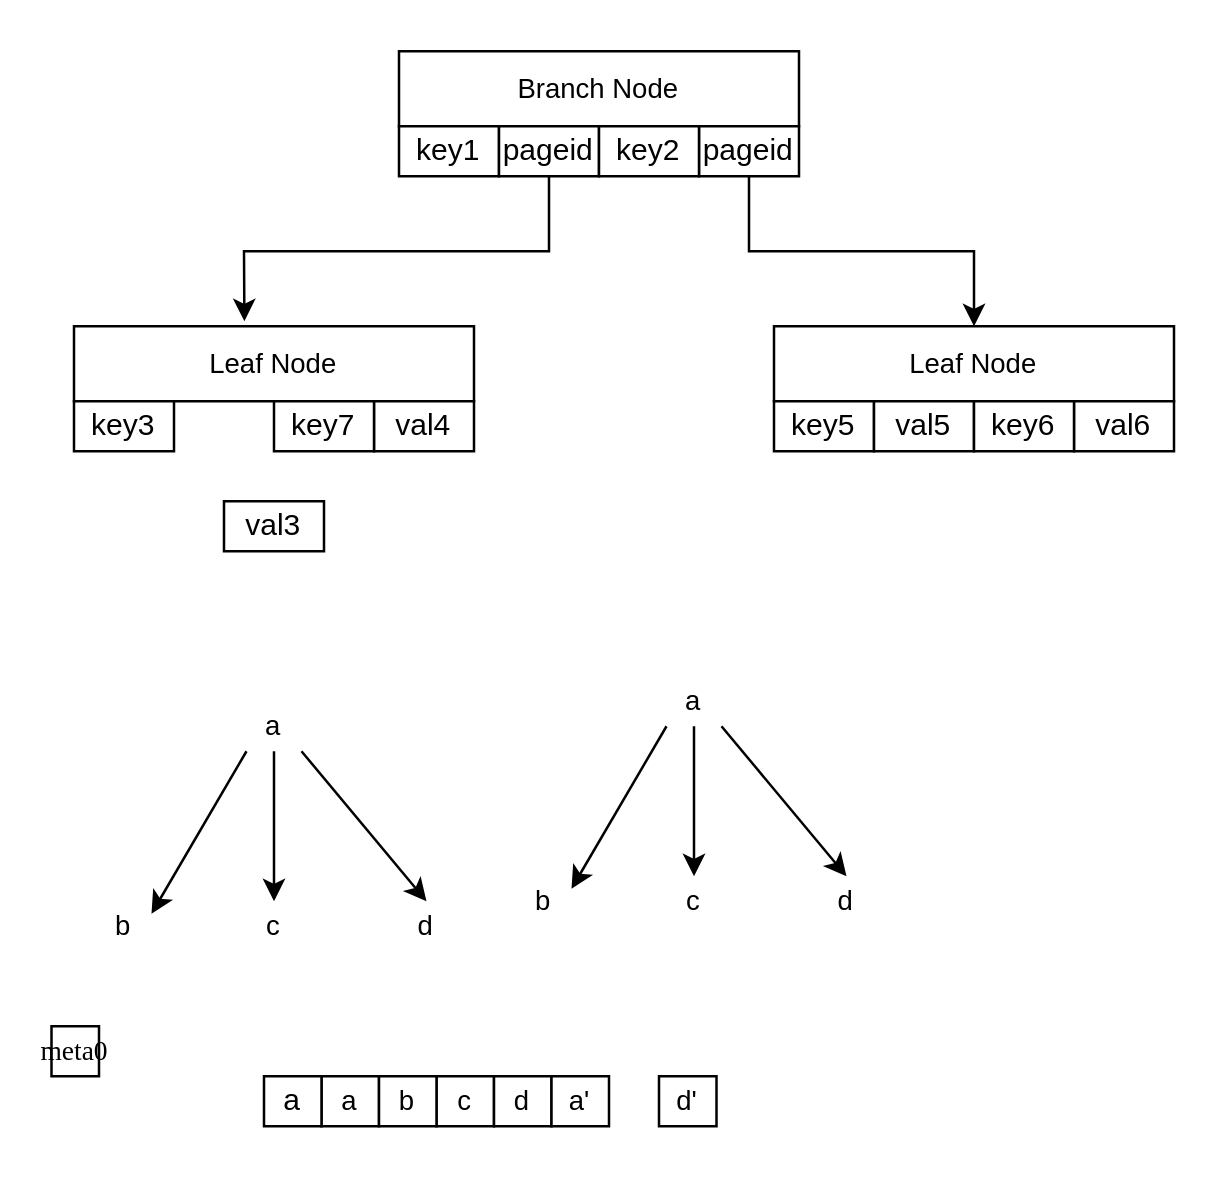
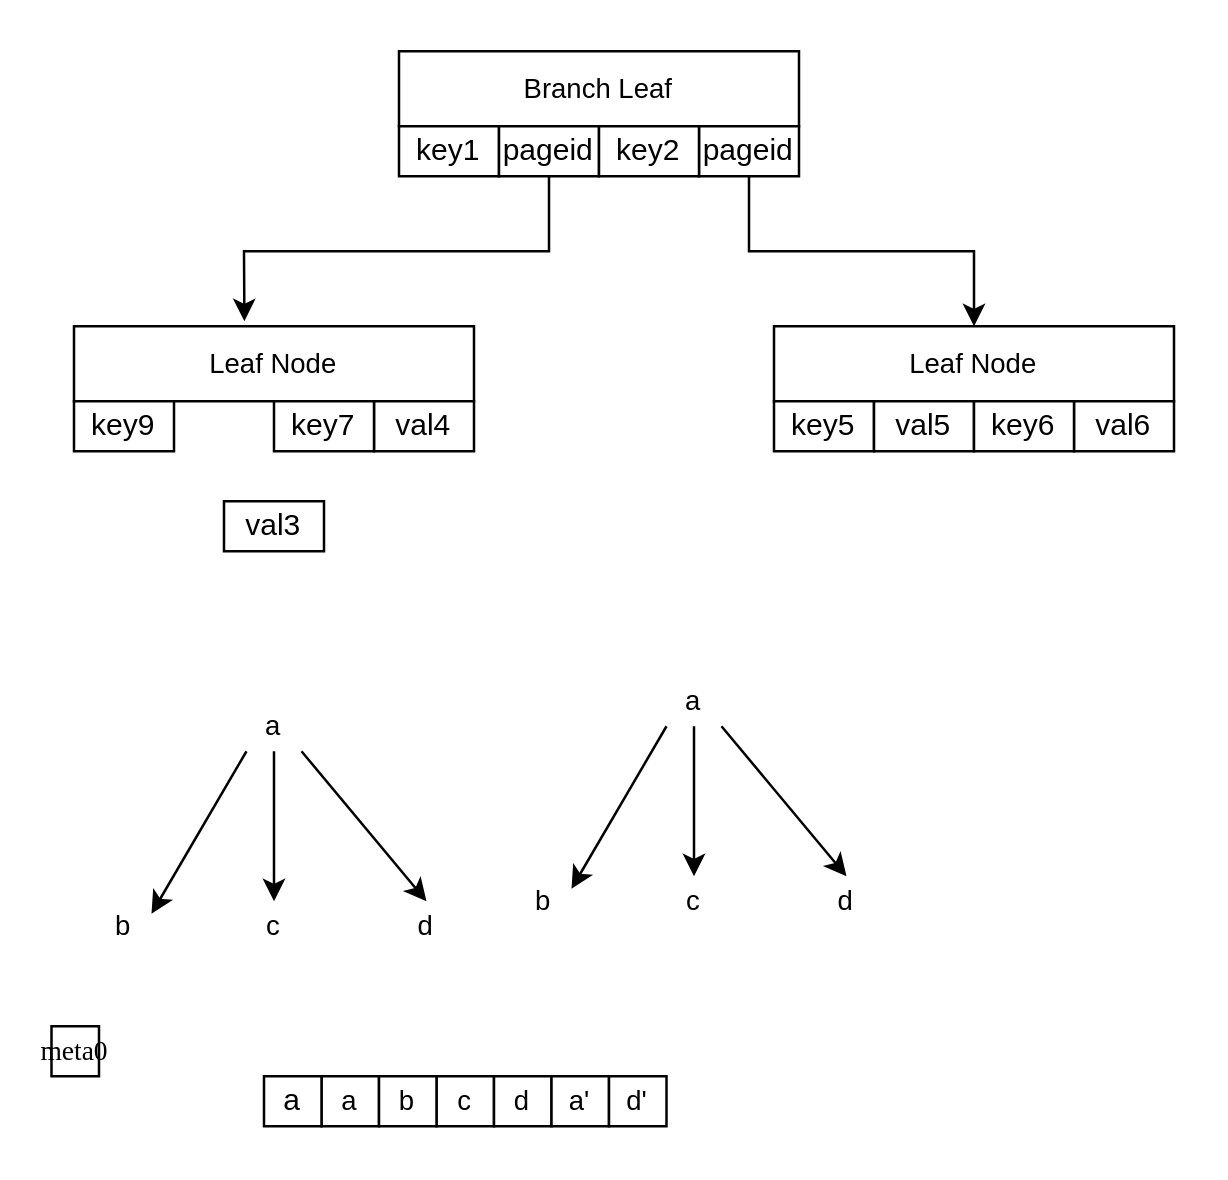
  <mxCell id="0" />
  <mxCell id="1" parent="0" />
- <mxCell id="2" value="&lt;font style=&quot;font-size: 11px;&quot;&gt;Branch Node&lt;/font&gt;" style="rounded=0;whiteSpace=wrap;html=1;movable=1;resizable=1;rotatable=1;deletable=1;editable=1;connectable=1;" vertex="1" parent="1"><mxGeometry x="159" y="20" width="160" height="30" as="geometry" /></mxCell>
+ <mxCell id="2" value="&lt;font style=&quot;font-size: 11px;&quot;&gt;Branch Leaf&lt;/font&gt;" style="rounded=0;whiteSpace=wrap;html=1;movable=1;resizable=1;rotatable=1;deletable=1;editable=1;connectable=1;" vertex="1" parent="1"><mxGeometry x="159" y="20" width="160" height="30" as="geometry" /></mxCell>
  <mxCell id="3" value="key1" style="rounded=0;whiteSpace=wrap;html=1;movable=1;resizable=1;rotatable=1;deletable=1;editable=1;connectable=1;" vertex="1" parent="1"><mxGeometry x="159" y="50" width="40" height="20" as="geometry" /></mxCell>
  <mxCell id="4" style="edgeStyle=none;rounded=0;orthogonalLoop=1;jettySize=auto;html=1;entryX=0.426;entryY=-0.066;entryDx=0;entryDy=0;entryPerimeter=0;fontSize=11;exitX=0.5;exitY=1;exitDx=0;exitDy=0;" edge="1" parent="1" source="5" target="9"><mxGeometry relative="1" as="geometry"><Array as="points"><mxPoint x="219" y="100" /><mxPoint x="97" y="100" /></Array></mxGeometry></mxCell>
  <mxCell id="5" value="pageid" style="rounded=0;whiteSpace=wrap;html=1;movable=1;resizable=1;rotatable=1;deletable=1;editable=1;connectable=1;" vertex="1" parent="1"><mxGeometry x="199" y="50" width="40" height="20" as="geometry" /></mxCell>
  <mxCell id="6" value="pageid" style="rounded=0;whiteSpace=wrap;html=1;movable=1;resizable=1;rotatable=1;deletable=1;editable=1;connectable=1;" vertex="1" parent="1"><mxGeometry x="279" y="50" width="40" height="20" as="geometry" /></mxCell>
  <mxCell id="7" style="edgeStyle=none;rounded=0;orthogonalLoop=1;jettySize=auto;html=1;entryX=0.5;entryY=0;entryDx=0;entryDy=0;fontSize=11;exitX=0.5;exitY=1;exitDx=0;exitDy=0;" edge="1" parent="1" source="6" target="14"><mxGeometry relative="1" as="geometry"><Array as="points"><mxPoint x="299" y="100" /><mxPoint x="389" y="100" /></Array></mxGeometry></mxCell>
  <mxCell id="8" value="key2" style="rounded=0;whiteSpace=wrap;html=1;movable=1;resizable=1;rotatable=1;deletable=1;editable=1;connectable=1;" vertex="1" parent="1"><mxGeometry x="239" y="50" width="40" height="20" as="geometry" /></mxCell>
  <mxCell id="9" value="&lt;font style=&quot;font-size: 11px;&quot;&gt;Leaf Node&lt;/font&gt;" style="rounded=0;whiteSpace=wrap;html=1;movable=1;resizable=1;rotatable=1;deletable=1;editable=1;connectable=1;" vertex="1" parent="1"><mxGeometry x="29" y="130" width="160" height="30" as="geometry" /></mxCell>
- <mxCell id="10" value="key3" style="rounded=0;whiteSpace=wrap;html=1;movable=1;resizable=1;rotatable=1;deletable=1;editable=1;connectable=1;" vertex="1" parent="1"><mxGeometry x="29" y="160" width="40" height="20" as="geometry" /></mxCell>
+ <mxCell id="10" value="key9" style="rounded=0;whiteSpace=wrap;html=1;movable=1;resizable=1;rotatable=1;deletable=1;editable=1;connectable=1;" vertex="1" parent="1"><mxGeometry x="29" y="160" width="40" height="20" as="geometry" /></mxCell>
  <mxCell id="11" value="val3" style="rounded=0;whiteSpace=wrap;html=1;movable=1;resizable=1;rotatable=1;deletable=1;editable=1;connectable=1;" vertex="1" parent="1"><mxGeometry x="89" y="200" width="40" height="20" as="geometry" /></mxCell>
  <mxCell id="12" value="val4" style="rounded=0;whiteSpace=wrap;html=1;movable=1;resizable=1;rotatable=1;deletable=1;editable=1;connectable=1;" vertex="1" parent="1"><mxGeometry x="149" y="160" width="40" height="20" as="geometry" /></mxCell>
  <mxCell id="13" value="key7" style="rounded=0;whiteSpace=wrap;html=1;movable=1;resizable=1;rotatable=1;deletable=1;editable=1;connectable=1;" vertex="1" parent="1"><mxGeometry x="109" y="160" width="40" height="20" as="geometry" /></mxCell>
  <mxCell id="14" value="&lt;font style=&quot;font-size: 11px;&quot;&gt;Leaf Node&lt;/font&gt;" style="rounded=0;whiteSpace=wrap;html=1;movable=1;resizable=1;rotatable=1;deletable=1;editable=1;connectable=1;" vertex="1" parent="1"><mxGeometry x="309" y="130" width="160" height="30" as="geometry" /></mxCell>
  <mxCell id="15" value="key5" style="rounded=0;whiteSpace=wrap;html=1;movable=1;resizable=1;rotatable=1;deletable=1;editable=1;connectable=1;" vertex="1" parent="1"><mxGeometry x="309" y="160" width="40" height="20" as="geometry" /></mxCell>
  <mxCell id="16" value="val5" style="rounded=0;whiteSpace=wrap;html=1;movable=1;resizable=1;rotatable=1;deletable=1;editable=1;connectable=1;" vertex="1" parent="1"><mxGeometry x="349" y="160" width="40" height="20" as="geometry" /></mxCell>
  <mxCell id="17" value="val6" style="rounded=0;whiteSpace=wrap;html=1;movable=1;resizable=1;rotatable=1;deletable=1;editable=1;connectable=1;" vertex="1" parent="1"><mxGeometry x="429" y="160" width="40" height="20" as="geometry" /></mxCell>
  <mxCell id="18" value="key6" style="rounded=0;whiteSpace=wrap;html=1;movable=1;resizable=1;rotatable=1;deletable=1;editable=1;connectable=1;" vertex="1" parent="1"><mxGeometry x="389" y="160" width="40" height="20" as="geometry" /></mxCell>
  <mxCell id="19" style="edgeStyle=none;rounded=0;orthogonalLoop=1;jettySize=auto;html=1;entryX=0.5;entryY=0;entryDx=0;entryDy=0;fontSize=11;" edge="1" parent="1" source="22" target="25"><mxGeometry relative="1" as="geometry" /></mxCell>
  <mxCell id="20" style="edgeStyle=none;rounded=0;orthogonalLoop=1;jettySize=auto;html=1;exitX=0;exitY=1;exitDx=0;exitDy=0;entryX=1;entryY=0.25;entryDx=0;entryDy=0;fontSize=11;" edge="1" parent="1" source="22" target="24"><mxGeometry relative="1" as="geometry" /></mxCell>
  <mxCell id="21" style="edgeStyle=none;rounded=0;orthogonalLoop=1;jettySize=auto;html=1;exitX=1;exitY=1;exitDx=0;exitDy=0;entryX=0.5;entryY=0;entryDx=0;entryDy=0;fontSize=11;" edge="1" parent="1" source="22" target="26"><mxGeometry relative="1" as="geometry" /></mxCell>
  <mxCell id="22" value="a" style="text;strokeColor=none;align=center;fillColor=none;html=1;verticalAlign=middle;whiteSpace=wrap;rounded=0;fontSize=11;" vertex="1" parent="1"><mxGeometry x="98" y="280" width="22" height="20" as="geometry" /></mxCell>
  <mxCell id="23" value="c" style="rounded=0;whiteSpace=wrap;html=1;fontSize=11;" vertex="1" parent="1"><mxGeometry x="174" y="430" width="23" height="20" as="geometry" /></mxCell>
  <mxCell id="24" value="b" style="text;strokeColor=none;align=center;fillColor=none;html=1;verticalAlign=middle;whiteSpace=wrap;rounded=0;fontSize=11;" vertex="1" parent="1"><mxGeometry x="38" y="360" width="22" height="20" as="geometry" /></mxCell>
  <mxCell id="25" value="c" style="text;strokeColor=none;align=center;fillColor=none;html=1;verticalAlign=middle;whiteSpace=wrap;rounded=0;fontSize=11;" vertex="1" parent="1"><mxGeometry x="98" y="360" width="22" height="20" as="geometry" /></mxCell>
  <mxCell id="26" value="d" style="text;strokeColor=none;align=center;fillColor=none;html=1;verticalAlign=middle;whiteSpace=wrap;rounded=0;fontSize=11;" vertex="1" parent="1"><mxGeometry x="159" y="360" width="22" height="20" as="geometry" /></mxCell>
  <mxCell id="27" style="edgeStyle=none;rounded=0;orthogonalLoop=1;jettySize=auto;html=1;entryX=0.5;entryY=0;entryDx=0;entryDy=0;fontSize=11;" edge="1" parent="1" source="30" target="32"><mxGeometry relative="1" as="geometry" /></mxCell>
  <mxCell id="28" style="edgeStyle=none;rounded=0;orthogonalLoop=1;jettySize=auto;html=1;exitX=0;exitY=1;exitDx=0;exitDy=0;entryX=1;entryY=0.25;entryDx=0;entryDy=0;fontSize=11;" edge="1" parent="1" source="30" target="31"><mxGeometry relative="1" as="geometry" /></mxCell>
  <mxCell id="29" style="edgeStyle=none;rounded=0;orthogonalLoop=1;jettySize=auto;html=1;exitX=1;exitY=1;exitDx=0;exitDy=0;entryX=0.5;entryY=0;entryDx=0;entryDy=0;fontSize=11;" edge="1" parent="1" source="30" target="33"><mxGeometry relative="1" as="geometry" /></mxCell>
  <mxCell id="30" value="a" style="text;strokeColor=none;align=center;fillColor=none;html=1;verticalAlign=middle;whiteSpace=wrap;rounded=0;fontSize=11;" vertex="1" parent="1"><mxGeometry x="266" y="270" width="22" height="20" as="geometry" /></mxCell>
  <mxCell id="31" value="b" style="text;strokeColor=none;align=center;fillColor=none;html=1;verticalAlign=middle;whiteSpace=wrap;rounded=0;fontSize=11;" vertex="1" parent="1"><mxGeometry x="206" y="350" width="22" height="20" as="geometry" /></mxCell>
  <mxCell id="32" value="c" style="text;strokeColor=none;align=center;fillColor=none;html=1;verticalAlign=middle;whiteSpace=wrap;rounded=0;fontSize=11;" vertex="1" parent="1"><mxGeometry x="266" y="350" width="22" height="20" as="geometry" /></mxCell>
  <mxCell id="33" value="d" style="text;strokeColor=none;align=center;fillColor=none;html=1;verticalAlign=middle;whiteSpace=wrap;rounded=0;fontSize=11;" vertex="1" parent="1"><mxGeometry x="327" y="350" width="22" height="20" as="geometry" /></mxCell>
  <mxCell id="34" value="a" style="rounded=0;whiteSpace=wrap;html=1;fontSize=11;" vertex="1" parent="1"><mxGeometry x="128" y="430" width="23" height="20" as="geometry" /></mxCell>
  <mxCell id="35" value="b" style="rounded=0;whiteSpace=wrap;html=1;fontSize=11;" vertex="1" parent="1"><mxGeometry x="151" y="430" width="23" height="20" as="geometry" /></mxCell>
  <mxCell id="36" value="d" style="rounded=0;whiteSpace=wrap;html=1;fontSize=11;" vertex="1" parent="1"><mxGeometry x="197" y="430" width="23" height="20" as="geometry" /></mxCell>
  <mxCell id="37" value="a'" style="rounded=0;whiteSpace=wrap;html=1;fontSize=11;" vertex="1" parent="1"><mxGeometry x="220" y="430" width="23" height="20" as="geometry" /></mxCell>
- <mxCell id="38" value="d'" style="rounded=0;whiteSpace=wrap;html=1;fontSize=11;" vertex="1" parent="1"><mxGeometry x="263" y="430" width="23" height="20" as="geometry" /></mxCell>
+ <mxCell id="38" value="d'" style="rounded=0;whiteSpace=wrap;html=1;fontSize=11;" vertex="1" parent="1"><mxGeometry x="243" y="430" width="23" height="20" as="geometry" /></mxCell>
  <mxCell id="39" value="&lt;font style=&quot;font-size: 12px;&quot;&gt;a&lt;/font&gt;" style="rounded=0;whiteSpace=wrap;html=1;fontSize=11;" vertex="1" parent="1"><mxGeometry x="105" y="430" width="23" height="20" as="geometry" /></mxCell>
  <mxCell id="40" value="&lt;p&gt;&lt;font style=&quot;&quot;&gt;&lt;font face=&quot;Georgia&quot; style=&quot;font-size: 11px;&quot;&gt;meta0&lt;/font&gt;&lt;/font&gt;&lt;/p&gt;" style="rounded=0;whiteSpace=wrap;html=1;fontSize=11;align=center;" vertex="1" parent="1"><mxGeometry x="20" y="410" width="19" height="20" as="geometry" /></mxCell>
